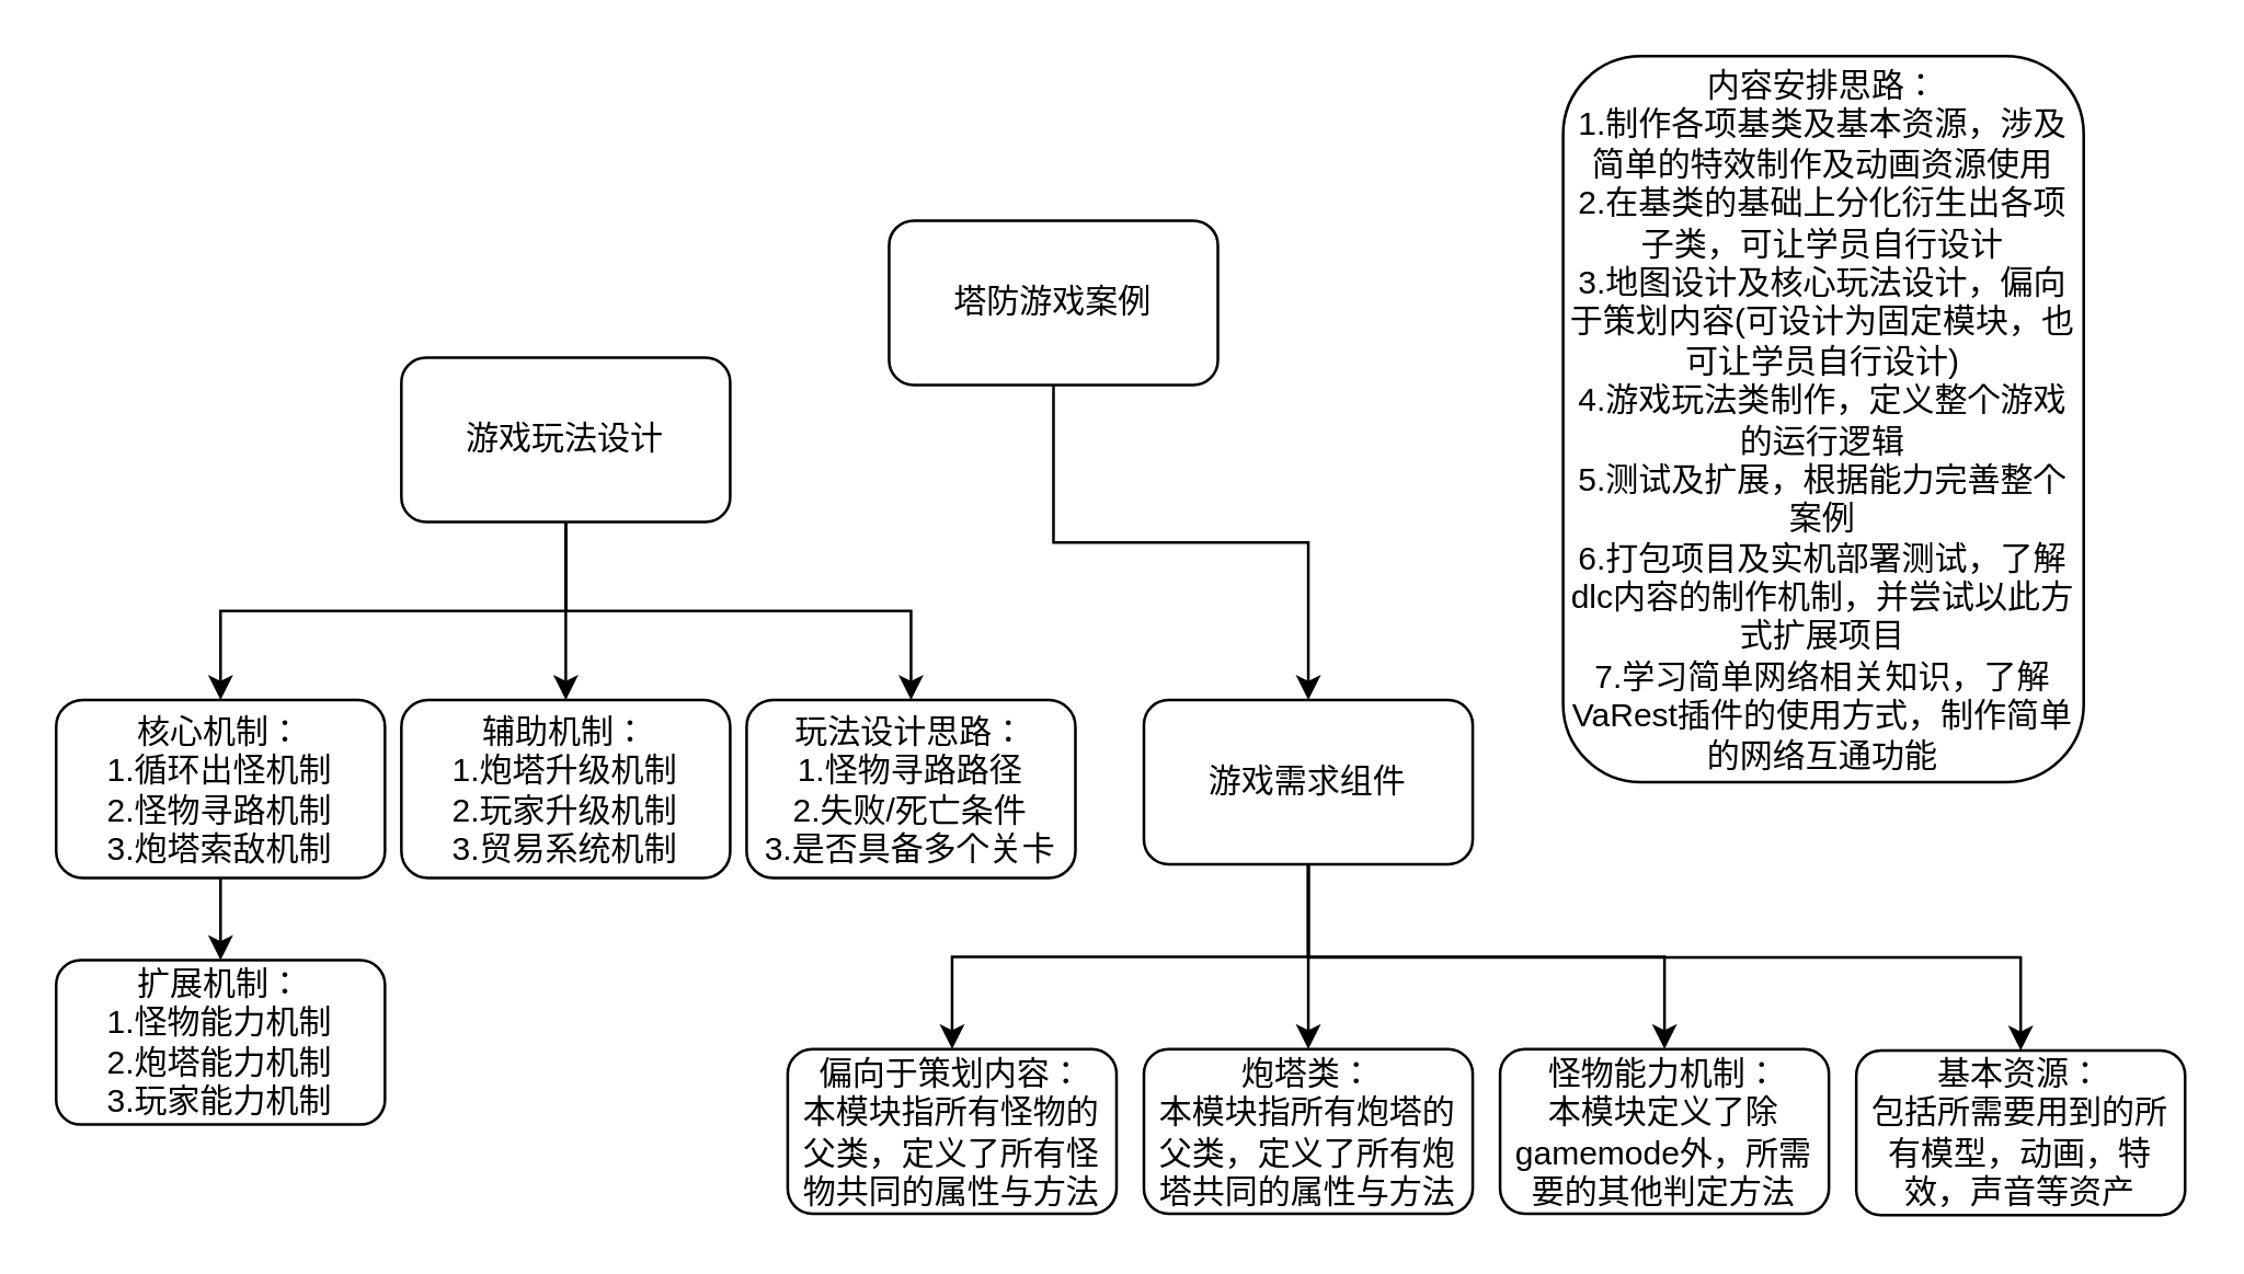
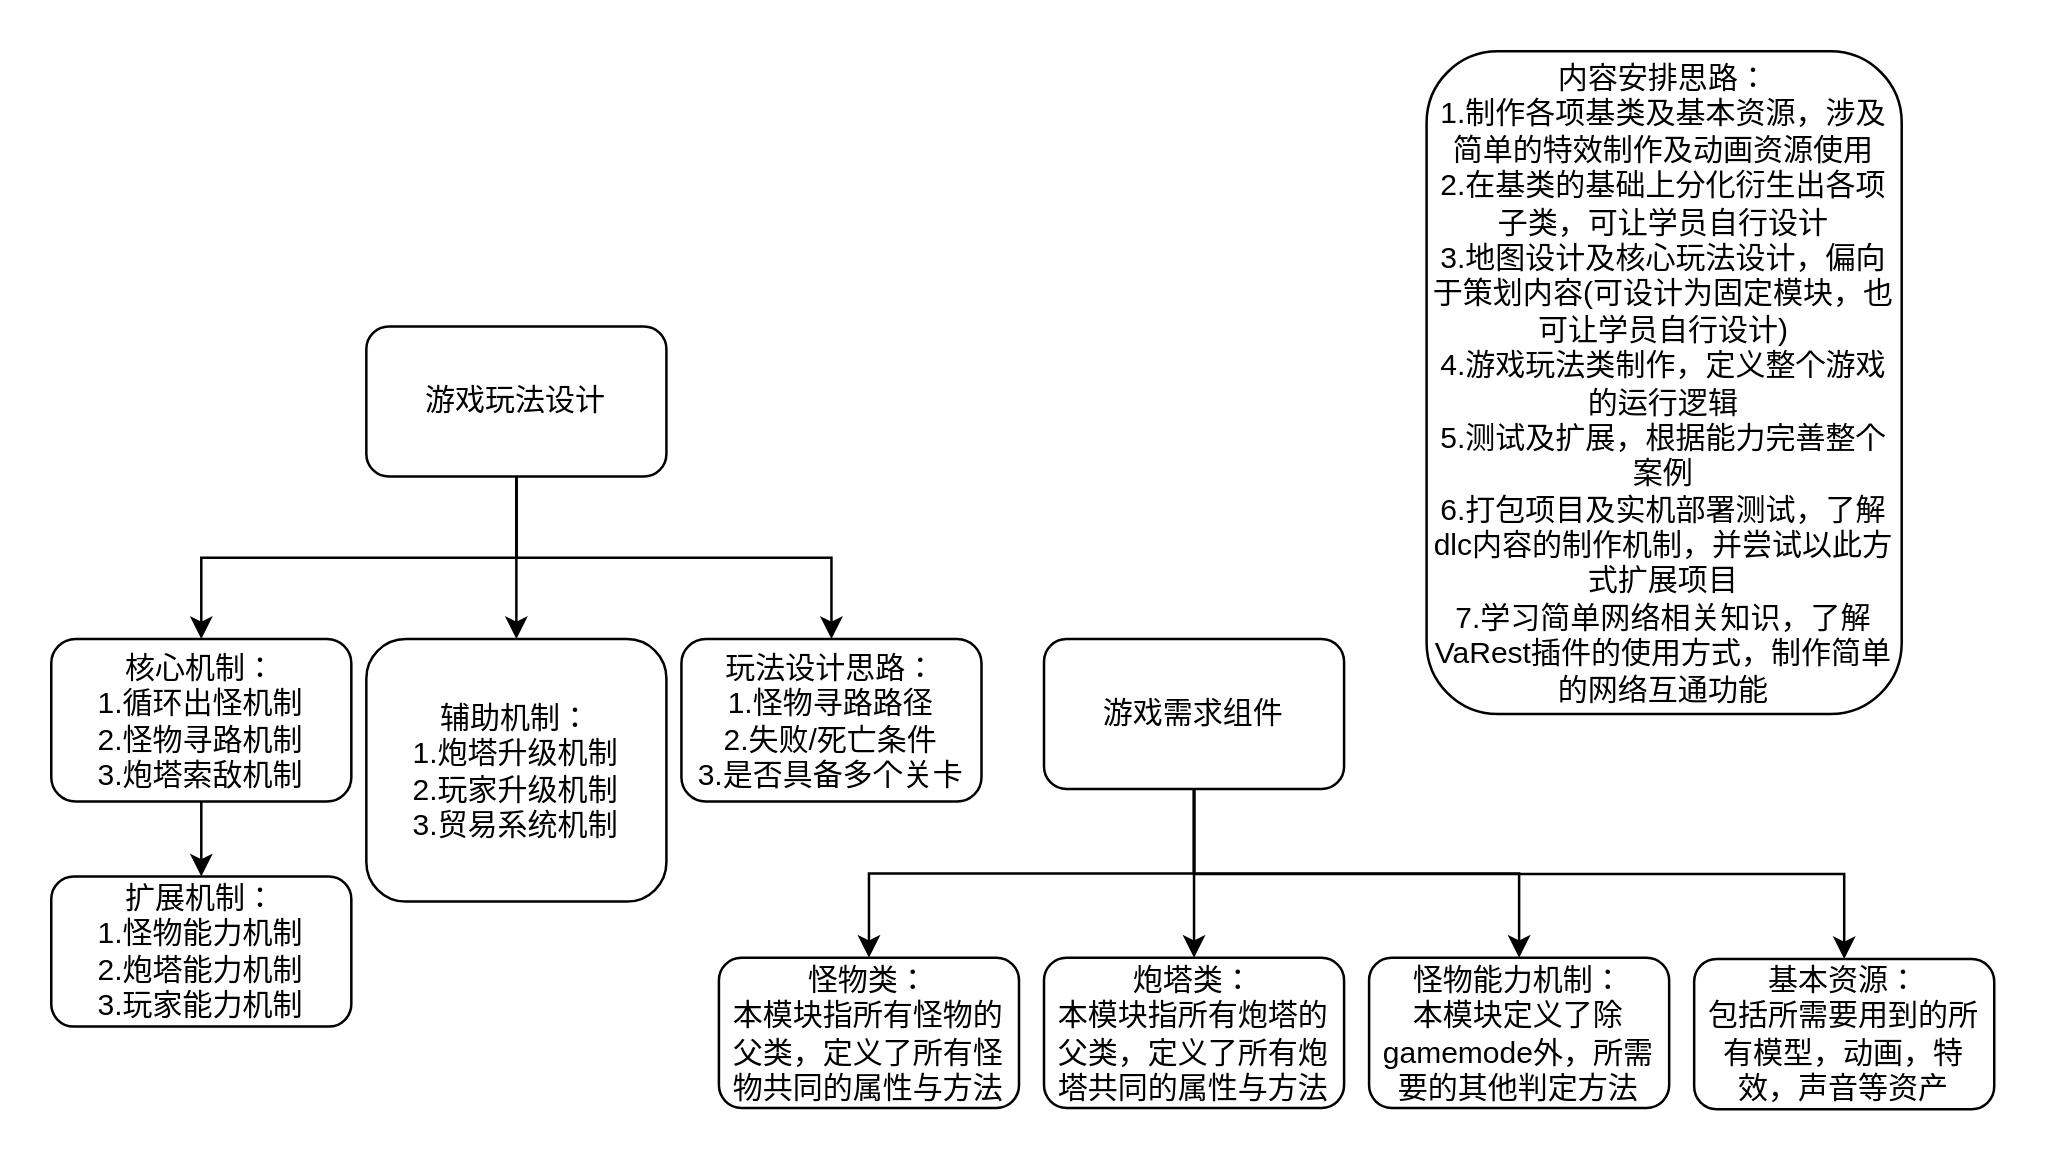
  <mxCell id="0" />
  <mxCell id="1" parent="0" />
- <mxCell id="2" style="edgeStyle=orthogonalEdgeStyle;rounded=0;orthogonalLoop=1;jettySize=auto;html=1;exitX=0.5;exitY=1;exitDx=0;exitDy=0;entryX=0.5;entryY=0;entryDx=0;entryDy=0;" edge="1" parent="1" source="3" target="12"><mxGeometry relative="1" as="geometry" /></mxCell>
- <mxCell id="3" value="塔防游戏案例" style="rounded=1;whiteSpace=wrap;html=1;" vertex="1" parent="1"><mxGeometry x="324" y="80" width="120" height="60" as="geometry" /></mxCell>
  <mxCell id="4" style="edgeStyle=orthogonalEdgeStyle;rounded=0;orthogonalLoop=1;jettySize=auto;html=1;exitX=0.5;exitY=1;exitDx=0;exitDy=0;entryX=0.5;entryY=0;entryDx=0;entryDy=0;" edge="1" parent="1" source="7" target="14"><mxGeometry relative="1" as="geometry" /></mxCell>
  <mxCell id="5" style="edgeStyle=orthogonalEdgeStyle;rounded=0;orthogonalLoop=1;jettySize=auto;html=1;exitX=0.5;exitY=1;exitDx=0;exitDy=0;entryX=0.5;entryY=0;entryDx=0;entryDy=0;" edge="1" parent="1" source="7" target="16"><mxGeometry relative="1" as="geometry" /></mxCell>
  <mxCell id="6" style="edgeStyle=orthogonalEdgeStyle;rounded=0;orthogonalLoop=1;jettySize=auto;html=1;exitX=0.5;exitY=1;exitDx=0;exitDy=0;entryX=0.5;entryY=0;entryDx=0;entryDy=0;" edge="1" parent="1" source="7" target="17"><mxGeometry relative="1" as="geometry" /></mxCell>
  <mxCell id="7" value="游戏玩法设计" style="rounded=1;whiteSpace=wrap;html=1;" vertex="1" parent="1"><mxGeometry x="146" y="130" width="120" height="60" as="geometry" /></mxCell>
  <mxCell id="8" style="edgeStyle=orthogonalEdgeStyle;rounded=0;orthogonalLoop=1;jettySize=auto;html=1;exitX=0.5;exitY=1;exitDx=0;exitDy=0;entryX=0.5;entryY=0;entryDx=0;entryDy=0;" edge="1" parent="1" source="12" target="18"><mxGeometry relative="1" as="geometry" /></mxCell>
  <mxCell id="9" style="edgeStyle=orthogonalEdgeStyle;rounded=0;orthogonalLoop=1;jettySize=auto;html=1;exitX=0.5;exitY=1;exitDx=0;exitDy=0;entryX=0.5;entryY=0;entryDx=0;entryDy=0;" edge="1" parent="1" source="12" target="19"><mxGeometry relative="1" as="geometry" /></mxCell>
  <mxCell id="10" style="edgeStyle=orthogonalEdgeStyle;rounded=0;orthogonalLoop=1;jettySize=auto;html=1;exitX=0.5;exitY=1;exitDx=0;exitDy=0;entryX=0.5;entryY=0;entryDx=0;entryDy=0;" edge="1" parent="1" source="12" target="20"><mxGeometry relative="1" as="geometry" /></mxCell>
  <mxCell id="11" style="edgeStyle=orthogonalEdgeStyle;rounded=0;orthogonalLoop=1;jettySize=auto;html=1;exitX=0.5;exitY=1;exitDx=0;exitDy=0;" edge="1" parent="1" source="12" target="21"><mxGeometry relative="1" as="geometry" /></mxCell>
  <mxCell id="12" value="游戏需求组件" style="rounded=1;whiteSpace=wrap;html=1;" vertex="1" parent="1"><mxGeometry x="417" y="255" width="120" height="60" as="geometry" /></mxCell>
  <mxCell id="13" style="edgeStyle=orthogonalEdgeStyle;rounded=0;orthogonalLoop=1;jettySize=auto;html=1;exitX=0.5;exitY=1;exitDx=0;exitDy=0;entryX=0.5;entryY=0;entryDx=0;entryDy=0;" edge="1" parent="1" source="14" target="15"><mxGeometry relative="1" as="geometry" /></mxCell>
  <mxCell id="14" value="核心机制：&lt;br&gt;1.循环出怪机制&lt;br&gt;2.怪物寻路机制&lt;br&gt;3.炮塔索敌机制" style="rounded=1;whiteSpace=wrap;html=1;" vertex="1" parent="1"><mxGeometry x="20" y="255" width="120" height="65" as="geometry" /></mxCell>
  <mxCell id="15" value="扩展机制：&lt;br&gt;1.怪物能力机制&lt;br&gt;2.炮塔能力机制&lt;br&gt;3.玩家能力机制" style="rounded=1;whiteSpace=wrap;html=1;" vertex="1" parent="1"><mxGeometry x="20" y="350" width="120" height="60" as="geometry" /></mxCell>
- <mxCell id="16" value="辅助机制：&lt;br&gt;1.炮塔升级机制&lt;br&gt;2.玩家升级机制&lt;br&gt;3.贸易系统机制" style="rounded=1;whiteSpace=wrap;html=1;" vertex="1" parent="1"><mxGeometry x="146" y="255" width="120" height="65" as="geometry" /></mxCell>
+ <mxCell id="16" value="辅助机制：&lt;br&gt;1.炮塔升级机制&lt;br&gt;2.玩家升级机制&lt;br&gt;3.贸易系统机制" style="rounded=1;whiteSpace=wrap;html=1;" vertex="1" parent="1"><mxGeometry x="146" y="255" width="120" height="105" as="geometry" /></mxCell>
  <mxCell id="17" value="玩法设计思路：&lt;br&gt;1.怪物寻路路径&lt;br&gt;2.失败/死亡条件&lt;br&gt;3.是否具备多个关卡" style="rounded=1;whiteSpace=wrap;html=1;" vertex="1" parent="1"><mxGeometry x="272" y="255" width="120" height="65" as="geometry" /></mxCell>
- <mxCell id="18" value="偏向于策划内容：&lt;br&gt;本模块指所有怪物的父类，定义了所有怪物共同的属性与方法" style="rounded=1;whiteSpace=wrap;html=1;" vertex="1" parent="1"><mxGeometry x="287" y="382.5" width="120" height="60" as="geometry" /></mxCell>
+ <mxCell id="18" value="怪物类：&lt;br&gt;本模块指所有怪物的父类，定义了所有怪物共同的属性与方法" style="rounded=1;whiteSpace=wrap;html=1;" vertex="1" parent="1"><mxGeometry x="287" y="382.5" width="120" height="60" as="geometry" /></mxCell>
  <mxCell id="19" value="炮塔类：&lt;br&gt;本模块指所有炮塔的父类，定义了所有炮塔共同的属性与方法" style="rounded=1;whiteSpace=wrap;html=1;" vertex="1" parent="1"><mxGeometry x="417" y="382.5" width="120" height="60" as="geometry" /></mxCell>
  <mxCell id="20" value="怪物能力机制：&lt;br&gt;本模块定义了除gamemode外，所需要的其他判定方法" style="rounded=1;whiteSpace=wrap;html=1;" vertex="1" parent="1"><mxGeometry x="547" y="382.5" width="120" height="60" as="geometry" /></mxCell>
  <mxCell id="21" value="基本资源：&lt;br&gt;包括所需要用到的所有模型，动画，特效，声音等资产" style="rounded=1;whiteSpace=wrap;html=1;" vertex="1" parent="1"><mxGeometry x="677" y="383" width="120" height="60" as="geometry" /></mxCell>
  <mxCell id="22" value="内容安排思路：&lt;br&gt;1.制作各项基类及基本资源，涉及简单的特效制作及动画资源使用&lt;br&gt;2.在基类的基础上分化衍生出各项子类，可让学员自行设计&lt;br&gt;3.地图设计及核心玩法设计，偏向于策划内容(可设计为固定模块，也可让学员自行设计)&lt;br&gt;4.游戏玩法类制作，定义整个游戏的运行逻辑&lt;br&gt;5.测试及扩展，根据能力完善整个案例&lt;br&gt;6.打包项目及实机部署测试，了解dlc内容的制作机制，并尝试以此方式扩展项目&lt;br&gt;7.学习简单网络相关知识，了解VaRest插件的使用方式，制作简单的网络互通功能" style="rounded=1;whiteSpace=wrap;html=1;" vertex="1" parent="1"><mxGeometry x="570" y="20" width="190" height="265" as="geometry" /></mxCell>
